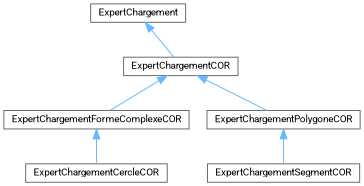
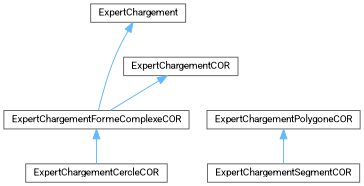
  digraph {
    fontname=Roboto
    rankdir=TB
    node [color=grey40 fillcolor=white fontname=Roboto fontsize=10 shape=box style=filled]
    edge [color=steelblue1 dir=back fontname=Roboto fontsize=10 labelfontname=Helvetica labelfontsize=10 style=solid]
    n1 [height=0.2 label=ExpertChargement width=0.4]
    n2 [height=0.2 label=ExpertChargementCOR width=0.4]
    n3 [height=0.2 label=ExpertChargementFormeComplexeCOR width=0.4]
    n4 [height=0.2 label=ExpertChargementPolygoneCOR width=0.4]
    n5 [height=0.2 label=ExpertChargementCercleCOR width=0.4]
    n6 [height=0.2 label=ExpertChargementSegmentCOR width=0.4]
-   n1 -> n2
+   n1 -> n3
    n2 -> n3
-   n2 -> n4
    n3 -> n5
    n4 -> n6
  }
